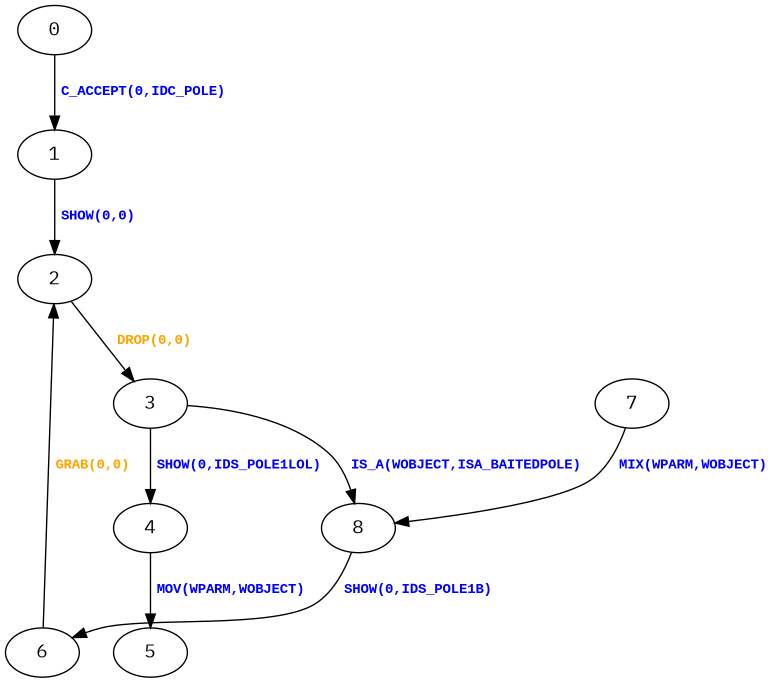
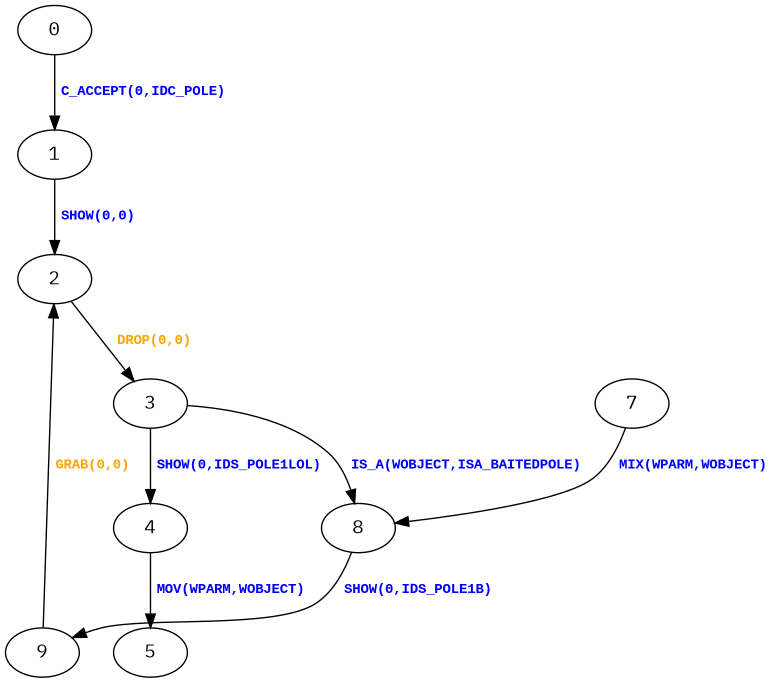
  digraph {
    fontname="IBM Plex Mono"
    node [fontname="IBM Plex Mono" shape=oval]
    edge [fontcolor=blue fontname="IBM Plex Mono"]
    0
    1
    2
    3
    8
    4
-   9 [label=6]
+   9
    5
    7
    0 -> 1 [label=< <table border="0"><tr><td><font face="Courier New" point-size="10"><b>C_ACCEPT(0,IDC_POLE)<br align="left"/></b></font></td></tr> </table>>]
    1 -> 2 [label=< <table border="0"><tr><td><font face="Courier New" point-size="10"><b>SHOW(0,0)<br align="left"/></b></font></td></tr> </table>>]
    2 -> 3 [fontcolor=orange label=< <table border="0"><tr><td><font face="Courier New" point-size="10"><b>DROP(0,0)<br align="left"/></b></font></td></tr> </table>>]
    3 -> 8 [label=< <table border="0"><tr><td><font face="Courier New" point-size="10"><b>IS_A(WOBJECT,ISA_BAITEDPOLE)<br align="left"/></b></font></td></tr> </table>>]
    3 -> 4 [label=< <table border="0"><tr><td><font face="Courier New" point-size="10"><b>SHOW(0,IDS_POLE1LOL)<br align="left"/></b></font></td></tr> </table>>]
    8 -> 9 [label=< <table border="0"><tr><td><font face="Courier New" point-size="10"><b>SHOW(0,IDS_POLE1B)<br align="left"/></b></font></td></tr> </table>>]
    4 -> 5 [label=< <table border="0"><tr><td><font face="Courier New" point-size="10"><b>MOV(WPARM,WOBJECT)<br align="left"/></b></font></td></tr> </table>>]
    9 -> 2 [fontcolor=orange label=< <table border="0"><tr><td><font face="Courier New" point-size="10"><b>GRAB(0,0)<br align="left"/></b></font></td></tr> </table>>]
    7 -> 8 [label=< <table border="0"><tr><td><font face="Courier New" point-size="10"><b>MIX(WPARM,WOBJECT)<br align="left"/></b></font></td></tr> </table>>]
  }
